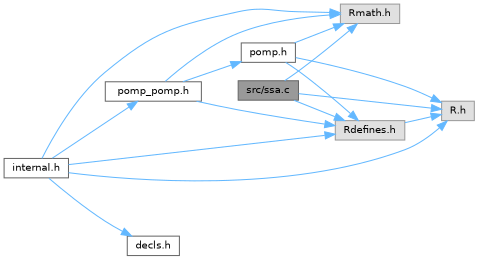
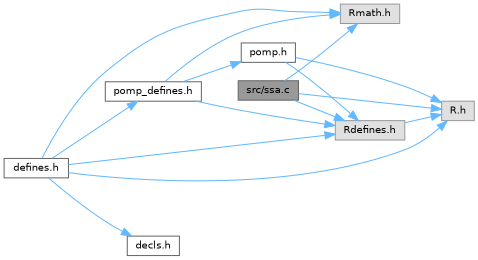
  digraph {
    rankdir=LR
    node [color=grey40 fillcolor=white fontname=Helvetica fontsize=10 shape=box style=filled]
    edge [color=steelblue1 fontname=Helvetica fontsize=10 labelfontname=Helvetica labelfontsize=10 style=solid]
    n1 [color=gray40 fillcolor=grey60 fontcolor=black height=0.2 label="src/ssa.c" width=0.4]
    n2 [color=grey60 fillcolor="#E0E0E0" height=0.2 label="R.h" width=0.4]
    n3 [color=grey60 fillcolor="#E0E0E0" height=0.2 label="Rmath.h" width=0.4]
    n4 [color=grey60 fillcolor="#E0E0E0" height=0.2 label="Rdefines.h" width=0.4]
-   n5 [height=0.2 label="internal.h" width=0.4]
-   n6 [height=0.2 label="pomp_pomp.h" width=0.4]
+   n5 [height=0.2 label="defines.h" width=0.4]
+   n6 [height=0.2 label="pomp_defines.h" width=0.4]
    n7 [height=0.2 label="decls.h" width=0.4]
    n8 [height=0.2 label="pomp.h" width=0.4]
    n1 -> n2
    n1 -> n3
    n1 -> n4
    n4 -> n2
    n5 -> n2
    n5 -> n3
    n5 -> n4
    n5 -> n6
    n5 -> n7
    n6 -> n3
    n6 -> n4
    n6 -> n8
    n8 -> n2
-   n8 -> n3
    n8 -> n4
  }
